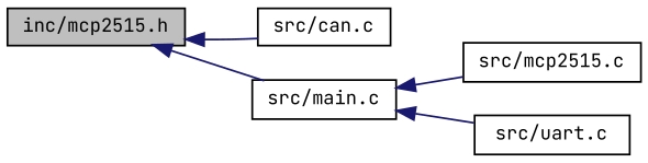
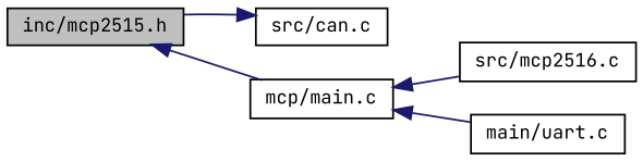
  digraph {
    fontname="JetBrains Mono"
    rankdir=LR
    node [color=black fillcolor=white fontname="JetBrains Mono" fontsize=10 shape=record style=filled]
    edge [color=midnightblue dir=back fontname="JetBrains Mono" fontsize=10 labelfontname=Helvetica labelfontsize=10 style=solid]
    n1 [fillcolor=grey75 fontcolor=black height=0.2 label="inc/mcp2515.h" width=0.4]
    n2 [height=0.2 label="src/can.c" width=0.4]
-   n3 [height=0.2 label="src/main.c" width=0.4]
-   n4 [height=0.2 label="src/mcp2515.c" width=0.4]
-   n5 [height=0.2 label="src/uart.c" width=0.4]
-   n1 -> n2
+   n3 [height=0.2 label="mcp/main.c" width=0.4]
+   n4 [height=0.2 label="src/mcp2516.c" width=0.4]
+   n5 [height=0.2 label="main/uart.c" width=0.4]
+   n2 -> n1
    n1 -> n3
    n3 -> n4
    n3 -> n5
  }
